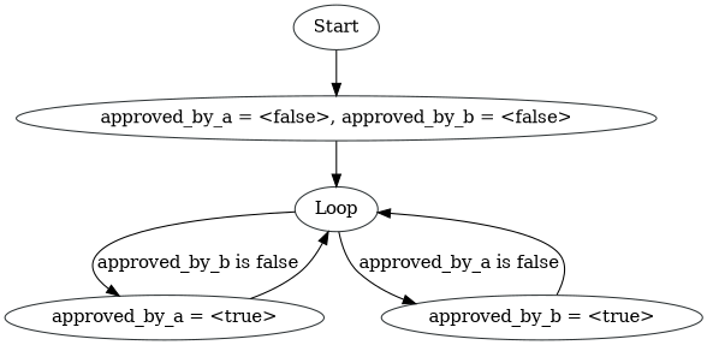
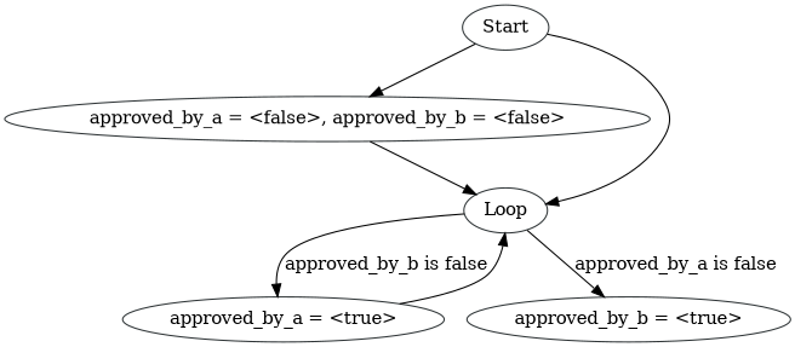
  digraph {
    node [color="#2e3436"]
    n1 [label=Start]
    n2 [label="approved_by_a = <false>, approved_by_b = <false>"]
    n3 [label=Loop]
    n4 [label="approved_by_a = <true>"]
    n5 [label="approved_by_b = <true>"]
    n1 -> n2
    n2 -> n3
    n3 -> n4 [label="approved_by_b is false"]
    n3 -> n5 [label="approved_by_a is false"]
    n4 -> n3
-   n5 -> n3
+   n1 -> n3
  }
